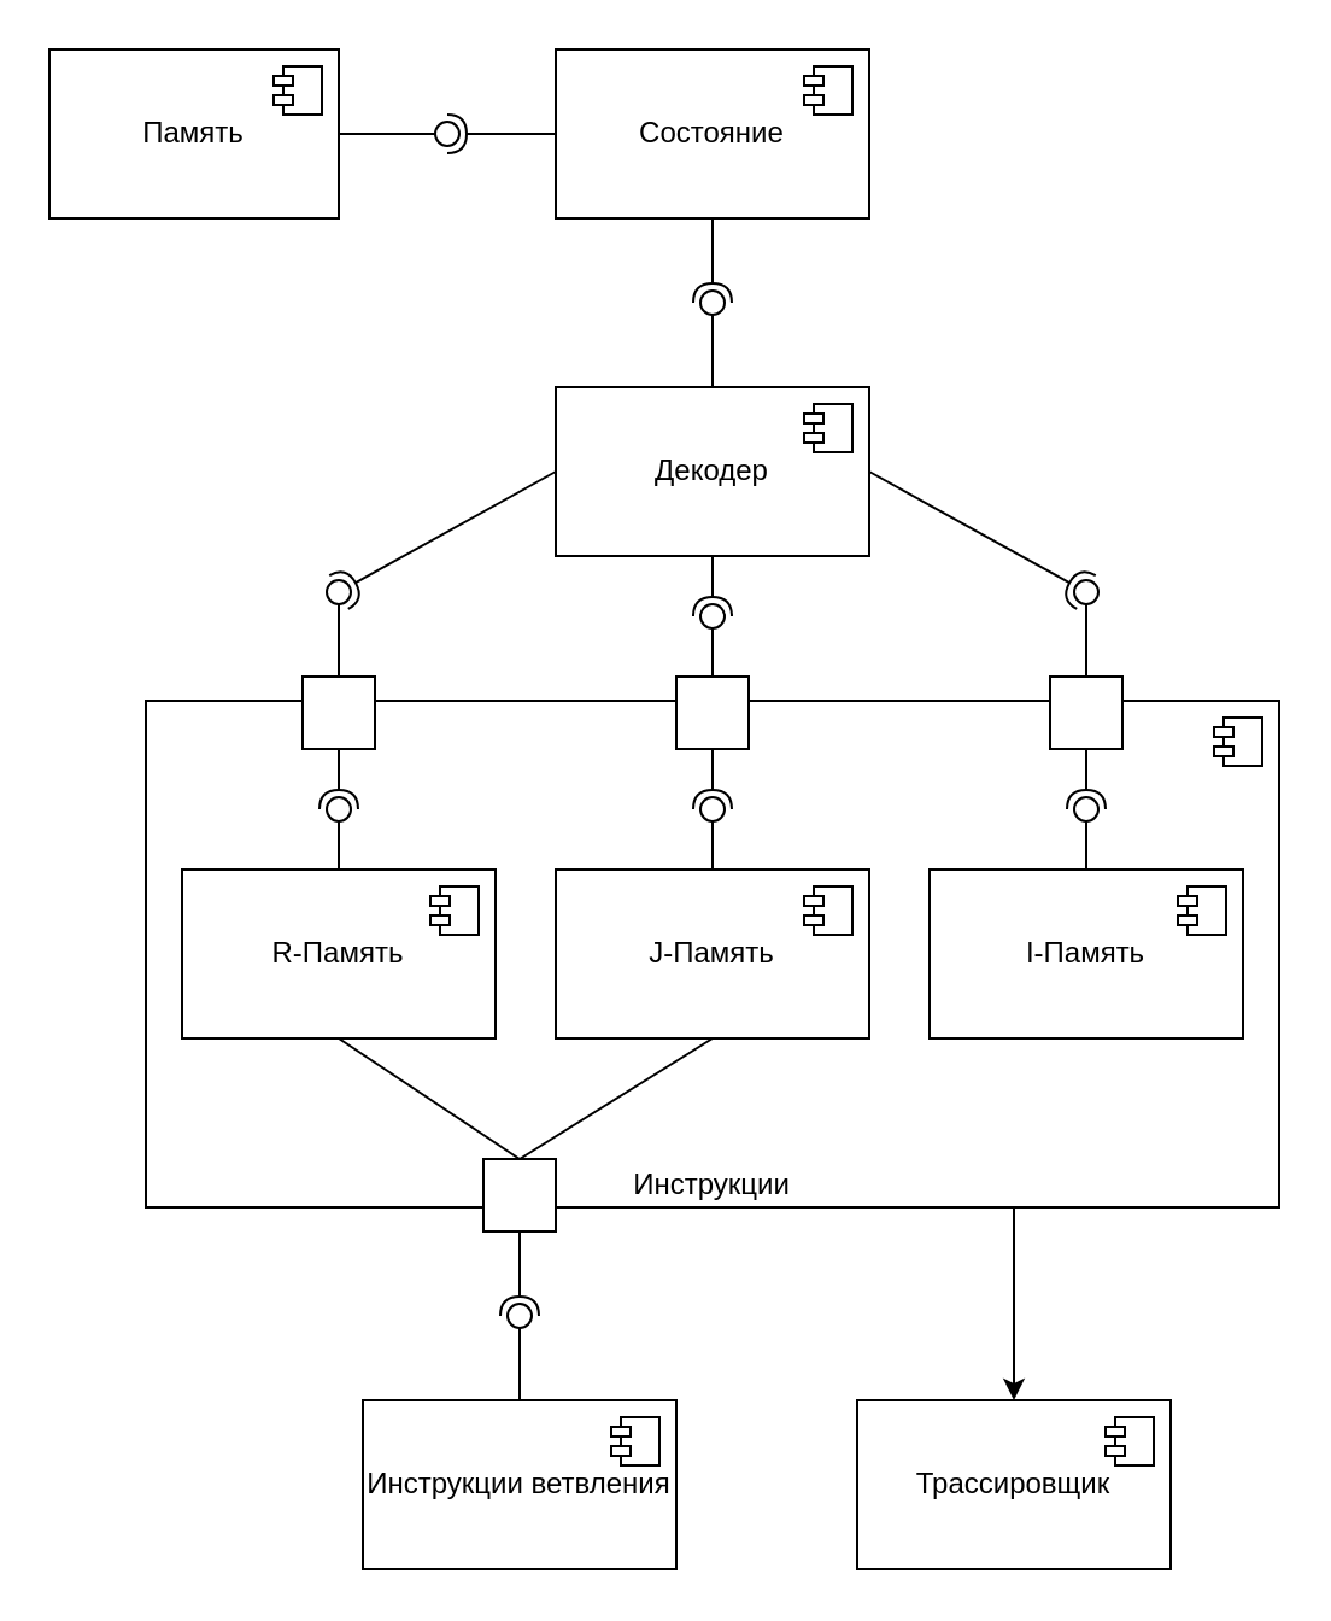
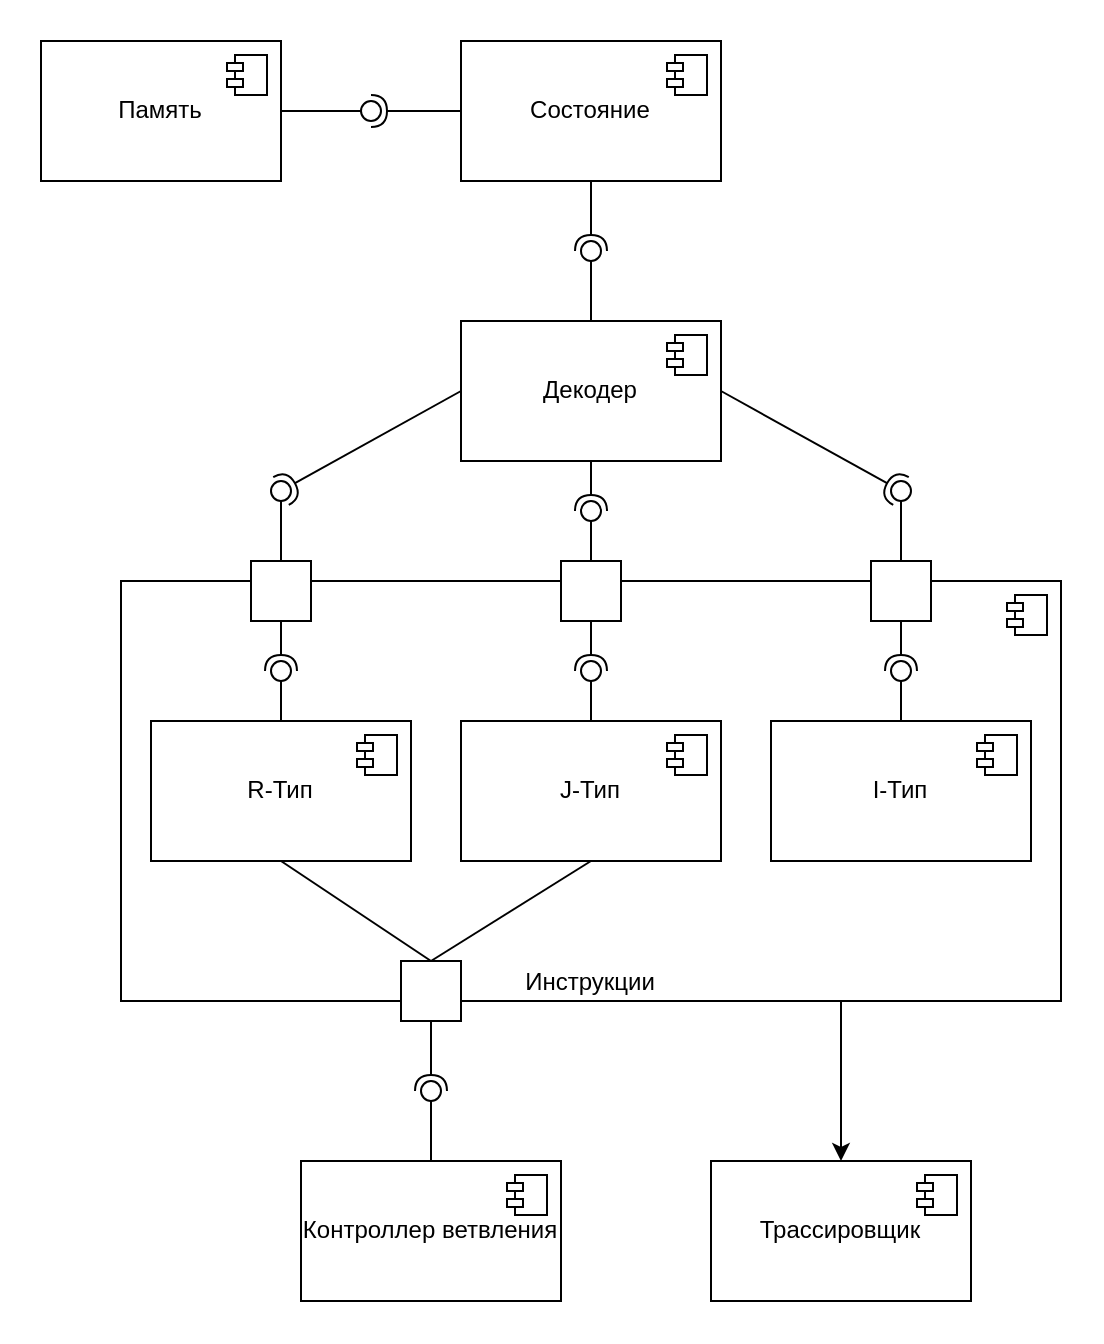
  <mxCell id="0" />
  <mxCell id="1" parent="0" />
  <mxCell id="2" value="Память" style="html=1;dropTarget=0;whiteSpace=wrap;" vertex="1" parent="1"><mxGeometry x="20" y="20" width="120" height="70" as="geometry" /></mxCell>
  <mxCell id="3" value="" style="shape=module;jettyWidth=8;jettyHeight=4;" vertex="1" parent="2"><mxGeometry x="1" width="20" height="20" relative="1" as="geometry"><mxPoint x="-27" y="7" as="offset" /></mxGeometry></mxCell>
  <mxCell id="4" value="Состояние" style="html=1;dropTarget=0;whiteSpace=wrap;" vertex="1" parent="1"><mxGeometry x="230" y="20" width="130" height="70" as="geometry" /></mxCell>
  <mxCell id="5" value="" style="shape=module;jettyWidth=8;jettyHeight=4;" vertex="1" parent="4"><mxGeometry x="1" width="20" height="20" relative="1" as="geometry"><mxPoint x="-27" y="7" as="offset" /></mxGeometry></mxCell>
  <mxCell id="6" value="Декодер" style="html=1;dropTarget=0;whiteSpace=wrap;" vertex="1" parent="1"><mxGeometry x="230" y="160" width="130" height="70" as="geometry" /></mxCell>
  <mxCell id="7" value="" style="shape=module;jettyWidth=8;jettyHeight=4;" vertex="1" parent="6"><mxGeometry x="1" width="20" height="20" relative="1" as="geometry"><mxPoint x="-27" y="7" as="offset" /></mxGeometry></mxCell>
  <mxCell id="8" style="edgeStyle=orthogonalEdgeStyle;rounded=0;orthogonalLoop=1;jettySize=auto;html=1;entryX=0.5;entryY=0;entryDx=0;entryDy=0;dashed=0;" edge="1" parent="1" source="9" target="47"><mxGeometry relative="1" as="geometry"><Array as="points"><mxPoint x="420" y="520" /><mxPoint x="420" y="520" /></Array></mxGeometry></mxCell>
  <mxCell id="9" value="Инструкции" style="html=1;dropTarget=0;whiteSpace=wrap;verticalAlign=bottom;" vertex="1" parent="1"><mxGeometry x="60" y="290" width="470" height="210" as="geometry" /></mxCell>
  <mxCell id="10" value="" style="shape=module;jettyWidth=8;jettyHeight=4;" vertex="1" parent="9"><mxGeometry x="1" width="20" height="20" relative="1" as="geometry"><mxPoint x="-27" y="7" as="offset" /></mxGeometry></mxCell>
  <mxCell id="11" value="" style="rounded=0;orthogonalLoop=1;jettySize=auto;html=1;endArrow=halfCircle;endFill=0;endSize=6;strokeWidth=1;sketch=0;exitX=0;exitY=0.5;exitDx=0;exitDy=0;" edge="1" target="13" parent="1" source="4"><mxGeometry relative="1" as="geometry"><mxPoint x="190" y="55" as="sourcePoint" /></mxGeometry></mxCell>
  <mxCell id="12" value="" style="rounded=0;orthogonalLoop=1;jettySize=auto;html=1;endArrow=oval;endFill=0;sketch=0;sourcePerimeterSpacing=0;targetPerimeterSpacing=0;endSize=10;exitX=1;exitY=0.5;exitDx=0;exitDy=0;" edge="1" target="13" parent="1" source="2"><mxGeometry relative="1" as="geometry"><mxPoint x="150" y="55" as="sourcePoint" /></mxGeometry></mxCell>
  <mxCell id="13" value="" style="ellipse;whiteSpace=wrap;html=1;align=center;aspect=fixed;fillColor=none;strokeColor=none;resizable=0;perimeter=centerPerimeter;rotatable=0;allowArrows=0;points=[];outlineConnect=1;" vertex="1" parent="1"><mxGeometry x="180" y="50" width="10" height="10" as="geometry" /></mxCell>
  <mxCell id="14" value="" style="rounded=0;orthogonalLoop=1;jettySize=auto;html=1;endArrow=halfCircle;endFill=0;endSize=6;strokeWidth=1;sketch=0;exitX=0.5;exitY=1;exitDx=0;exitDy=0;" edge="1" target="16" parent="1" source="4"><mxGeometry relative="1" as="geometry"><mxPoint x="450" y="130" as="sourcePoint" /></mxGeometry></mxCell>
  <mxCell id="15" value="" style="rounded=0;orthogonalLoop=1;jettySize=auto;html=1;endArrow=oval;endFill=0;sketch=0;sourcePerimeterSpacing=0;targetPerimeterSpacing=0;endSize=10;exitX=0.5;exitY=0;exitDx=0;exitDy=0;" edge="1" target="16" parent="1" source="6"><mxGeometry relative="1" as="geometry"><mxPoint x="360" y="135" as="sourcePoint" /></mxGeometry></mxCell>
  <mxCell id="16" value="" style="ellipse;whiteSpace=wrap;html=1;align=center;aspect=fixed;fillColor=none;strokeColor=none;resizable=0;perimeter=centerPerimeter;rotatable=0;allowArrows=0;points=[];outlineConnect=1;" vertex="1" parent="1"><mxGeometry x="290" y="120" width="10" height="10" as="geometry" /></mxCell>
  <mxCell id="17" value="" style="fontStyle=0;labelPosition=right;verticalLabelPosition=middle;align=left;verticalAlign=middle;spacingLeft=2;" vertex="1" parent="1"><mxGeometry x="125" y="280" width="30" height="30" as="geometry" /></mxCell>
  <mxCell id="18" value="" style="fontStyle=0;labelPosition=right;verticalLabelPosition=middle;align=left;verticalAlign=middle;spacingLeft=2;" vertex="1" parent="1"><mxGeometry x="435" y="280" width="30" height="30" as="geometry" /></mxCell>
  <mxCell id="19" value="" style="ellipse;whiteSpace=wrap;html=1;align=center;aspect=fixed;fillColor=none;strokeColor=none;resizable=0;perimeter=centerPerimeter;rotatable=0;allowArrows=0;points=[];outlineConnect=1;" vertex="1" parent="1"><mxGeometry x="325" y="310" width="10" height="10" as="geometry" /></mxCell>
  <mxCell id="20" value="" style="fontStyle=0;labelPosition=right;verticalLabelPosition=middle;align=left;verticalAlign=middle;spacingLeft=2;" vertex="1" parent="1"><mxGeometry x="280" y="280" width="30" height="30" as="geometry" /></mxCell>
  <mxCell id="21" style="rounded=0;orthogonalLoop=1;jettySize=auto;html=1;entryX=0.5;entryY=0;entryDx=0;entryDy=0;endArrow=none;endFill=0;exitX=0.5;exitY=1;exitDx=0;exitDy=0;" edge="1" parent="1" source="22" target="51"><mxGeometry relative="1" as="geometry" /></mxCell>
- <mxCell id="22" value="R-Память" style="html=1;dropTarget=0;whiteSpace=wrap;" vertex="1" parent="1"><mxGeometry x="75" y="360" width="130" height="70" as="geometry" /></mxCell>
+ <mxCell id="22" value="R-Тип" style="html=1;dropTarget=0;whiteSpace=wrap;" vertex="1" parent="1"><mxGeometry x="75" y="360" width="130" height="70" as="geometry" /></mxCell>
  <mxCell id="23" value="" style="shape=module;jettyWidth=8;jettyHeight=4;" vertex="1" parent="22"><mxGeometry x="1" width="20" height="20" relative="1" as="geometry"><mxPoint x="-27" y="7" as="offset" /></mxGeometry></mxCell>
  <mxCell id="24" style="rounded=0;orthogonalLoop=1;jettySize=auto;html=1;entryX=0.5;entryY=0;entryDx=0;entryDy=0;endArrow=none;endFill=0;exitX=0.5;exitY=1;exitDx=0;exitDy=0;" edge="1" parent="1" source="25" target="51"><mxGeometry relative="1" as="geometry" /></mxCell>
- <mxCell id="25" value="J-Память" style="html=1;dropTarget=0;whiteSpace=wrap;" vertex="1" parent="1"><mxGeometry x="230" y="360" width="130" height="70" as="geometry" /></mxCell>
+ <mxCell id="25" value="J-Тип" style="html=1;dropTarget=0;whiteSpace=wrap;" vertex="1" parent="1"><mxGeometry x="230" y="360" width="130" height="70" as="geometry" /></mxCell>
  <mxCell id="26" value="" style="shape=module;jettyWidth=8;jettyHeight=4;" vertex="1" parent="25"><mxGeometry x="1" width="20" height="20" relative="1" as="geometry"><mxPoint x="-27" y="7" as="offset" /></mxGeometry></mxCell>
- <mxCell id="27" value="I-Память" style="html=1;dropTarget=0;whiteSpace=wrap;" vertex="1" parent="1"><mxGeometry x="385" y="360" width="130" height="70" as="geometry" /></mxCell>
+ <mxCell id="27" value="I-Тип" style="html=1;dropTarget=0;whiteSpace=wrap;" vertex="1" parent="1"><mxGeometry x="385" y="360" width="130" height="70" as="geometry" /></mxCell>
  <mxCell id="28" value="" style="shape=module;jettyWidth=8;jettyHeight=4;" vertex="1" parent="27"><mxGeometry x="1" width="20" height="20" relative="1" as="geometry"><mxPoint x="-27" y="7" as="offset" /></mxGeometry></mxCell>
  <mxCell id="29" value="" style="rounded=0;orthogonalLoop=1;jettySize=auto;html=1;endArrow=halfCircle;endFill=0;endSize=6;strokeWidth=1;sketch=0;exitX=0.5;exitY=1;exitDx=0;exitDy=0;" edge="1" target="31" parent="1" source="17"><mxGeometry relative="1" as="geometry"><mxPoint x="235" y="325" as="sourcePoint" /></mxGeometry></mxCell>
  <mxCell id="30" value="" style="rounded=0;orthogonalLoop=1;jettySize=auto;html=1;endArrow=oval;endFill=0;sketch=0;sourcePerimeterSpacing=0;targetPerimeterSpacing=0;endSize=10;exitX=0.5;exitY=0;exitDx=0;exitDy=0;" edge="1" target="31" parent="1" source="22"><mxGeometry relative="1" as="geometry"><mxPoint x="195" y="325" as="sourcePoint" /></mxGeometry></mxCell>
  <mxCell id="31" value="" style="ellipse;whiteSpace=wrap;html=1;align=center;aspect=fixed;fillColor=none;strokeColor=none;resizable=0;perimeter=centerPerimeter;rotatable=0;allowArrows=0;points=[];outlineConnect=1;" vertex="1" parent="1"><mxGeometry x="135" y="330" width="10" height="10" as="geometry" /></mxCell>
  <mxCell id="32" value="" style="rounded=0;orthogonalLoop=1;jettySize=auto;html=1;endArrow=halfCircle;endFill=0;endSize=6;strokeWidth=1;sketch=0;exitX=0.5;exitY=1;exitDx=0;exitDy=0;" edge="1" parent="1" target="34" source="20"><mxGeometry relative="1" as="geometry"><mxPoint x="300" y="310" as="sourcePoint" /></mxGeometry></mxCell>
  <mxCell id="33" value="" style="rounded=0;orthogonalLoop=1;jettySize=auto;html=1;endArrow=oval;endFill=0;sketch=0;sourcePerimeterSpacing=0;targetPerimeterSpacing=0;endSize=10;exitX=0.5;exitY=0;exitDx=0;exitDy=0;" edge="1" parent="1" target="34" source="25"><mxGeometry relative="1" as="geometry"><mxPoint x="300" y="360" as="sourcePoint" /></mxGeometry></mxCell>
  <mxCell id="34" value="" style="ellipse;whiteSpace=wrap;html=1;align=center;aspect=fixed;fillColor=none;strokeColor=none;resizable=0;perimeter=centerPerimeter;rotatable=0;allowArrows=0;points=[];outlineConnect=1;" vertex="1" parent="1"><mxGeometry x="290" y="330" width="10" height="10" as="geometry" /></mxCell>
  <mxCell id="35" value="" style="rounded=0;orthogonalLoop=1;jettySize=auto;html=1;endArrow=halfCircle;endFill=0;endSize=6;strokeWidth=1;sketch=0;exitX=0.5;exitY=1;exitDx=0;exitDy=0;" edge="1" parent="1" target="37"><mxGeometry relative="1" as="geometry"><mxPoint x="450" y="310" as="sourcePoint" /></mxGeometry></mxCell>
  <mxCell id="36" value="" style="rounded=0;orthogonalLoop=1;jettySize=auto;html=1;endArrow=oval;endFill=0;sketch=0;sourcePerimeterSpacing=0;targetPerimeterSpacing=0;endSize=10;exitX=0.5;exitY=0;exitDx=0;exitDy=0;" edge="1" parent="1" target="37"><mxGeometry relative="1" as="geometry"><mxPoint x="450" y="360" as="sourcePoint" /></mxGeometry></mxCell>
  <mxCell id="37" value="" style="ellipse;whiteSpace=wrap;html=1;align=center;aspect=fixed;fillColor=none;strokeColor=none;resizable=0;perimeter=centerPerimeter;rotatable=0;allowArrows=0;points=[];outlineConnect=1;" vertex="1" parent="1"><mxGeometry x="445" y="330" width="10" height="10" as="geometry" /></mxCell>
  <mxCell id="38" value="" style="rounded=0;orthogonalLoop=1;jettySize=auto;html=1;endArrow=halfCircle;endFill=0;endSize=6;strokeWidth=1;sketch=0;exitX=0;exitY=0.5;exitDx=0;exitDy=0;" edge="1" target="40" parent="1" source="6"><mxGeometry relative="1" as="geometry"><mxPoint x="180" y="255" as="sourcePoint" /></mxGeometry></mxCell>
  <mxCell id="39" value="" style="rounded=0;orthogonalLoop=1;jettySize=auto;html=1;endArrow=oval;endFill=0;sketch=0;sourcePerimeterSpacing=0;targetPerimeterSpacing=0;endSize=10;exitX=0.5;exitY=0;exitDx=0;exitDy=0;" edge="1" target="40" parent="1" source="17"><mxGeometry relative="1" as="geometry"><mxPoint x="140" y="255" as="sourcePoint" /></mxGeometry></mxCell>
  <mxCell id="40" value="" style="ellipse;whiteSpace=wrap;html=1;align=center;aspect=fixed;fillColor=none;strokeColor=none;resizable=0;perimeter=centerPerimeter;rotatable=0;allowArrows=0;points=[];outlineConnect=1;" vertex="1" parent="1"><mxGeometry x="135" y="240" width="10" height="10" as="geometry" /></mxCell>
  <mxCell id="41" value="" style="rounded=0;orthogonalLoop=1;jettySize=auto;html=1;endArrow=halfCircle;endFill=0;endSize=6;strokeWidth=1;sketch=0;exitX=0.5;exitY=1;exitDx=0;exitDy=0;" edge="1" target="43" parent="1" source="6"><mxGeometry relative="1" as="geometry"><mxPoint x="350" y="255" as="sourcePoint" /></mxGeometry></mxCell>
  <mxCell id="42" value="" style="rounded=0;orthogonalLoop=1;jettySize=auto;html=1;endArrow=oval;endFill=0;sketch=0;sourcePerimeterSpacing=0;targetPerimeterSpacing=0;endSize=10;exitX=0.5;exitY=0;exitDx=0;exitDy=0;" edge="1" target="43" parent="1" source="20"><mxGeometry relative="1" as="geometry"><mxPoint x="310" y="255" as="sourcePoint" /></mxGeometry></mxCell>
  <mxCell id="43" value="" style="ellipse;whiteSpace=wrap;html=1;align=center;aspect=fixed;fillColor=none;strokeColor=none;resizable=0;perimeter=centerPerimeter;rotatable=0;allowArrows=0;points=[];outlineConnect=1;" vertex="1" parent="1"><mxGeometry x="290" y="250" width="10" height="10" as="geometry" /></mxCell>
  <mxCell id="44" value="" style="rounded=0;orthogonalLoop=1;jettySize=auto;html=1;endArrow=halfCircle;endFill=0;endSize=6;strokeWidth=1;sketch=0;exitX=1;exitY=0.5;exitDx=0;exitDy=0;" edge="1" target="46" parent="1" source="6"><mxGeometry relative="1" as="geometry"><mxPoint x="465" y="225" as="sourcePoint" /></mxGeometry></mxCell>
  <mxCell id="45" value="" style="rounded=0;orthogonalLoop=1;jettySize=auto;html=1;endArrow=oval;endFill=0;sketch=0;sourcePerimeterSpacing=0;targetPerimeterSpacing=0;endSize=10;exitX=0.5;exitY=0;exitDx=0;exitDy=0;" edge="1" target="46" parent="1" source="18"><mxGeometry relative="1" as="geometry"><mxPoint x="425" y="225" as="sourcePoint" /></mxGeometry></mxCell>
  <mxCell id="46" value="" style="ellipse;whiteSpace=wrap;html=1;align=center;aspect=fixed;fillColor=none;strokeColor=none;resizable=0;perimeter=centerPerimeter;rotatable=0;allowArrows=0;points=[];outlineConnect=1;" vertex="1" parent="1"><mxGeometry x="445" y="240" width="10" height="10" as="geometry" /></mxCell>
  <mxCell id="47" value="Трассировщик" style="html=1;dropTarget=0;whiteSpace=wrap;" vertex="1" parent="1"><mxGeometry x="355" y="580" width="130" height="70" as="geometry" /></mxCell>
  <mxCell id="48" value="" style="shape=module;jettyWidth=8;jettyHeight=4;" vertex="1" parent="47"><mxGeometry x="1" width="20" height="20" relative="1" as="geometry"><mxPoint x="-27" y="7" as="offset" /></mxGeometry></mxCell>
- <mxCell id="49" value="Инструкции ветвления" style="html=1;dropTarget=0;whiteSpace=wrap;" vertex="1" parent="1"><mxGeometry x="150" y="580" width="130" height="70" as="geometry" /></mxCell>
+ <mxCell id="49" value="Контроллер ветвления" style="html=1;dropTarget=0;whiteSpace=wrap;" vertex="1" parent="1"><mxGeometry x="150" y="580" width="130" height="70" as="geometry" /></mxCell>
  <mxCell id="50" value="" style="shape=module;jettyWidth=8;jettyHeight=4;" vertex="1" parent="49"><mxGeometry x="1" width="20" height="20" relative="1" as="geometry"><mxPoint x="-27" y="7" as="offset" /></mxGeometry></mxCell>
  <mxCell id="51" value="" style="fontStyle=0;labelPosition=right;verticalLabelPosition=middle;align=left;verticalAlign=middle;spacingLeft=2;" vertex="1" parent="1"><mxGeometry x="200" y="480" width="30" height="30" as="geometry" /></mxCell>
  <mxCell id="52" value="" style="rounded=0;orthogonalLoop=1;jettySize=auto;html=1;endArrow=halfCircle;endFill=0;endSize=6;strokeWidth=1;sketch=0;exitX=0.5;exitY=1;exitDx=0;exitDy=0;" edge="1" target="54" parent="1" source="51"><mxGeometry relative="1" as="geometry"><mxPoint x="320" y="565" as="sourcePoint" /></mxGeometry></mxCell>
  <mxCell id="53" value="" style="rounded=0;orthogonalLoop=1;jettySize=auto;html=1;endArrow=oval;endFill=0;sketch=0;sourcePerimeterSpacing=0;targetPerimeterSpacing=0;endSize=10;exitX=0.5;exitY=0;exitDx=0;exitDy=0;" edge="1" target="54" parent="1" source="49"><mxGeometry relative="1" as="geometry"><mxPoint x="280" y="565" as="sourcePoint" /></mxGeometry></mxCell>
  <mxCell id="54" value="" style="ellipse;whiteSpace=wrap;html=1;align=center;aspect=fixed;fillColor=none;strokeColor=none;resizable=0;perimeter=centerPerimeter;rotatable=0;allowArrows=0;points=[];outlineConnect=1;" vertex="1" parent="1"><mxGeometry x="210" y="540" width="10" height="10" as="geometry" /></mxCell>
